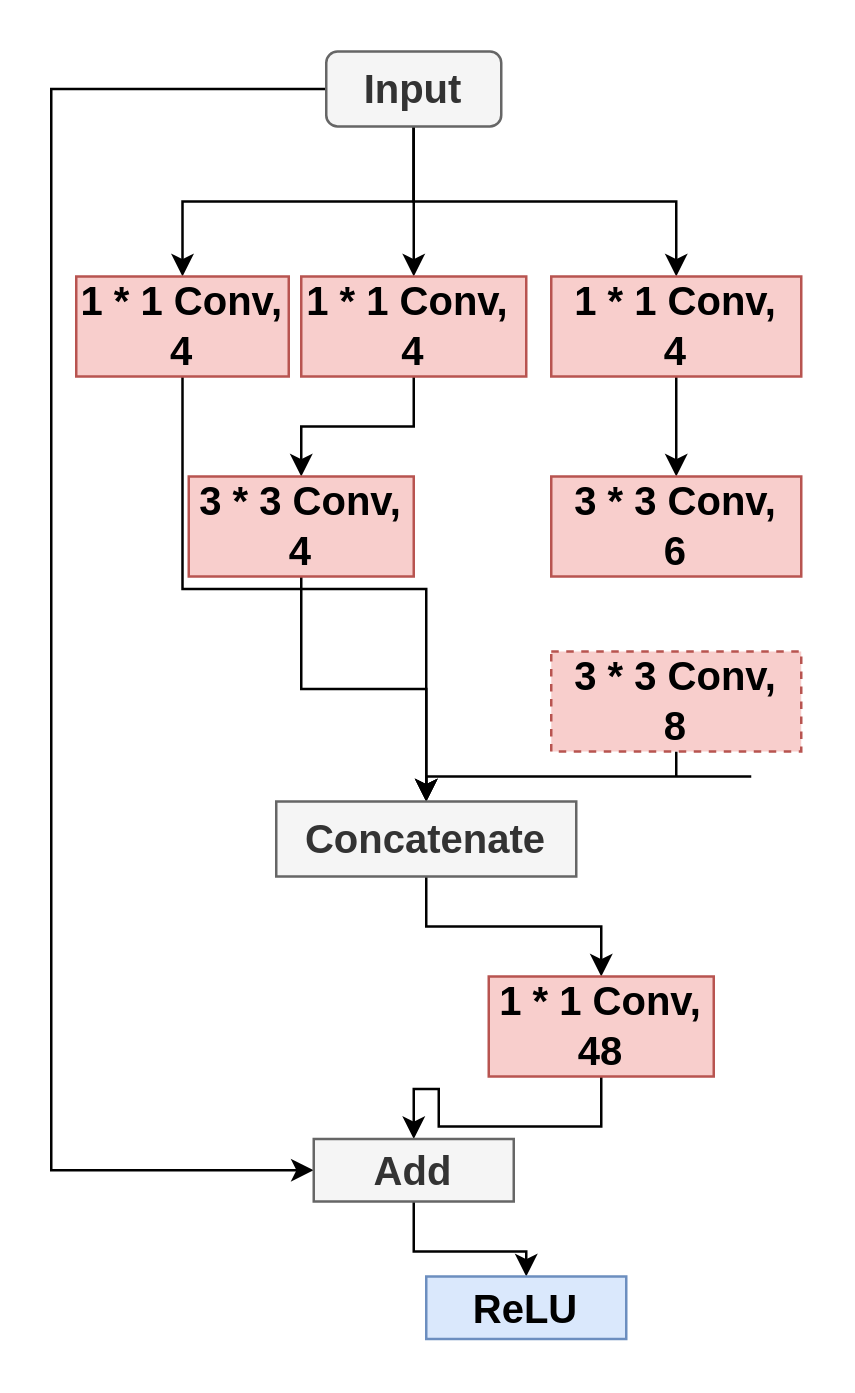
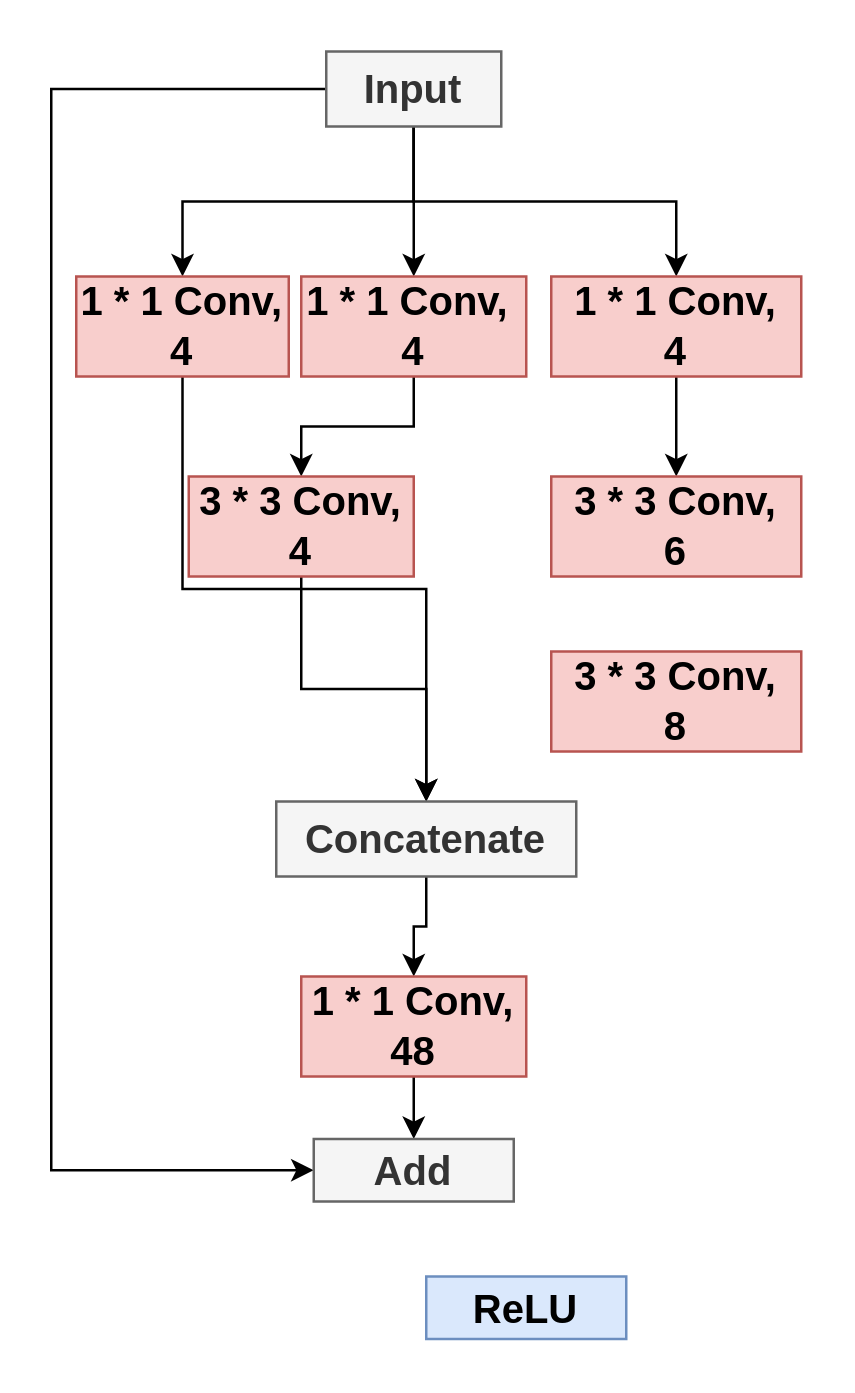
  <mxCell id="0" />
  <mxCell id="1" parent="0" />
  <mxCell id="2" style="edgeStyle=orthogonalEdgeStyle;rounded=0;orthogonalLoop=1;jettySize=auto;html=1;exitX=0.5;exitY=1;exitDx=0;exitDy=0;entryX=0.5;entryY=0;entryDx=0;entryDy=0;" parent="1" source="6" target="8" edge="1"><mxGeometry relative="1" as="geometry" /></mxCell>
  <mxCell id="3" style="edgeStyle=orthogonalEdgeStyle;rounded=0;orthogonalLoop=1;jettySize=auto;html=1;exitX=0.5;exitY=1;exitDx=0;exitDy=0;" parent="1" source="6" target="10" edge="1"><mxGeometry relative="1" as="geometry" /></mxCell>
  <mxCell id="4" style="edgeStyle=orthogonalEdgeStyle;rounded=0;orthogonalLoop=1;jettySize=auto;html=1;exitX=0.5;exitY=1;exitDx=0;exitDy=0;entryX=0.5;entryY=0;entryDx=0;entryDy=0;" parent="1" source="6" target="12" edge="1"><mxGeometry relative="1" as="geometry" /></mxCell>
  <mxCell id="5" style="edgeStyle=orthogonalEdgeStyle;rounded=0;orthogonalLoop=1;jettySize=auto;html=1;exitX=0;exitY=0.5;exitDx=0;exitDy=0;entryX=0;entryY=0.5;entryDx=0;entryDy=0;" parent="1" source="6" target="23" edge="1"><mxGeometry relative="1" as="geometry"><mxPoint x="-10" y="450" as="targetPoint" /><Array as="points"><mxPoint x="20" y="35" /><mxPoint x="20" y="468" /></Array></mxGeometry></mxCell>
- <mxCell id="6" value="Input" style="whiteSpace=wrap;html=1;fontSize=16;fontStyle=1;fillColor=#f5f5f5;fontColor=#333333;strokeColor=#666666;rounded=1;" parent="1" vertex="1"><mxGeometry x="130" y="20" width="70" height="30" as="geometry" /></mxCell>
+ <mxCell id="6" value="Input" style="rounded=0;whiteSpace=wrap;html=1;fontSize=16;fontStyle=1;fillColor=#f5f5f5;fontColor=#333333;strokeColor=#666666;" parent="1" vertex="1"><mxGeometry x="130" y="20" width="70" height="30" as="geometry" /></mxCell>
  <mxCell id="7" style="edgeStyle=orthogonalEdgeStyle;rounded=0;orthogonalLoop=1;jettySize=auto;html=1;exitX=0.5;exitY=1;exitDx=0;exitDy=0;entryX=0.5;entryY=0;entryDx=0;entryDy=0;" parent="1" source="8" target="19" edge="1"><mxGeometry relative="1" as="geometry" /></mxCell>
  <mxCell id="8" value="1 * 1 Conv, 4" style="rounded=0;whiteSpace=wrap;html=1;fontSize=16;fontStyle=1;fillColor=#f8cecc;strokeColor=#b85450;" parent="1" vertex="1"><mxGeometry x="30" y="110" width="85" height="40" as="geometry" /></mxCell>
  <mxCell id="9" value="" style="edgeStyle=orthogonalEdgeStyle;rounded=0;orthogonalLoop=1;jettySize=auto;html=1;" parent="1" source="10" target="14" edge="1"><mxGeometry relative="1" as="geometry" /></mxCell>
  <mxCell id="10" value="1 * 1 Conv,&amp;nbsp;&lt;div&gt;4&lt;/div&gt;" style="rounded=0;whiteSpace=wrap;html=1;fontSize=16;fontStyle=1;fillColor=#f8cecc;strokeColor=#b85450;" parent="1" vertex="1"><mxGeometry x="120" y="110" width="90" height="40" as="geometry" /></mxCell>
  <mxCell id="11" value="" style="edgeStyle=orthogonalEdgeStyle;rounded=0;orthogonalLoop=1;jettySize=auto;html=1;" parent="1" source="12" target="15" edge="1"><mxGeometry relative="1" as="geometry" /></mxCell>
  <mxCell id="12" value="1 * 1 Conv,&lt;div&gt;4&lt;/div&gt;" style="rounded=0;whiteSpace=wrap;html=1;fontSize=16;fontStyle=1;fillColor=#f8cecc;strokeColor=#b85450;" parent="1" vertex="1"><mxGeometry x="220" y="110" width="100" height="40" as="geometry" /></mxCell>
  <mxCell id="13" style="edgeStyle=orthogonalEdgeStyle;rounded=0;orthogonalLoop=1;jettySize=auto;html=1;exitX=0.5;exitY=1;exitDx=0;exitDy=0;entryX=0.5;entryY=0;entryDx=0;entryDy=0;" parent="1" source="14" target="19" edge="1"><mxGeometry relative="1" as="geometry" /></mxCell>
  <mxCell id="14" value="3 * 3 Conv, 4" style="rounded=0;whiteSpace=wrap;html=1;fontSize=16;fontStyle=1;fillColor=#f8cecc;strokeColor=#b85450;" parent="1" vertex="1"><mxGeometry x="75" y="190" width="90" height="40" as="geometry" /></mxCell>
  <mxCell id="15" value="3 * 3 Conv,&lt;div&gt;6&lt;/div&gt;" style="rounded=0;whiteSpace=wrap;html=1;fontSize=16;fontStyle=1;fillColor=#f8cecc;strokeColor=#b85450;" parent="1" vertex="1"><mxGeometry x="220" y="190" width="100" height="40" as="geometry" /></mxCell>
- <mxCell id="16" style="edgeStyle=orthogonalEdgeStyle;rounded=0;orthogonalLoop=1;jettySize=auto;html=1;exitX=0.5;exitY=1;exitDx=0;exitDy=0;entryX=0.5;entryY=0;entryDx=0;entryDy=0;" parent="1" source="17" target="19" edge="1"><mxGeometry relative="1" as="geometry"><Array as="points"><mxPoint x="300" y="310" /><mxPoint x="165" y="310" /></Array></mxGeometry></mxCell>
- <mxCell id="17" value="3 * 3 Conv,&lt;div&gt;8&lt;/div&gt;" style="rounded=0;whiteSpace=wrap;html=1;fontSize=16;fontStyle=1;fillColor=#f8cecc;strokeColor=#b85450;dashed=1;" parent="1" vertex="1"><mxGeometry x="220" y="260" width="100" height="40" as="geometry" /></mxCell>
+ <mxCell id="17" value="3 * 3 Conv,&lt;div&gt;8&lt;/div&gt;" style="rounded=0;whiteSpace=wrap;html=1;fontSize=16;fontStyle=1;fillColor=#f8cecc;strokeColor=#b85450;" parent="1" vertex="1"><mxGeometry x="220" y="260" width="100" height="40" as="geometry" /></mxCell>
  <mxCell id="18" value="" style="edgeStyle=orthogonalEdgeStyle;rounded=0;orthogonalLoop=1;jettySize=auto;html=1;" parent="1" source="19" target="21" edge="1"><mxGeometry relative="1" as="geometry" /></mxCell>
  <mxCell id="19" value="Concatenate" style="rounded=0;whiteSpace=wrap;html=1;fontSize=16;fontStyle=1;fillColor=#f5f5f5;fontColor=#333333;strokeColor=#666666;" parent="1" vertex="1"><mxGeometry x="110" y="320" width="120" height="30" as="geometry" /></mxCell>
  <mxCell id="20" value="" style="edgeStyle=orthogonalEdgeStyle;rounded=0;orthogonalLoop=1;jettySize=auto;html=1;" parent="1" source="21" target="23" edge="1"><mxGeometry relative="1" as="geometry" /></mxCell>
- <mxCell id="21" value="1 * 1 Conv, 48" style="rounded=0;whiteSpace=wrap;html=1;fontSize=16;fontStyle=1;fillColor=#f8cecc;strokeColor=#b85450;" parent="1" vertex="1"><mxGeometry x="195" y="390" width="90" height="40" as="geometry" /></mxCell>
- <mxCell id="22" value="" style="edgeStyle=orthogonalEdgeStyle;rounded=0;orthogonalLoop=1;jettySize=auto;html=1;" edge="1" parent="1" source="23" target="24"><mxGeometry relative="1" as="geometry" /></mxCell>
+ <mxCell id="21" value="1 * 1 Conv, 48" style="rounded=0;whiteSpace=wrap;html=1;fontSize=16;fontStyle=1;fillColor=#f8cecc;strokeColor=#b85450;" parent="1" vertex="1"><mxGeometry x="120" y="390" width="90" height="40" as="geometry" /></mxCell>
  <mxCell id="23" value="Add" style="rounded=0;whiteSpace=wrap;html=1;fontSize=16;fontStyle=1;fillColor=#f5f5f5;strokeColor=#666666;fontColor=#333333;" parent="1" vertex="1"><mxGeometry x="125" y="455" width="80" height="25" as="geometry" /></mxCell>
  <mxCell id="24" value="ReLU" style="rounded=0;whiteSpace=wrap;html=1;fontSize=16;fontStyle=1;fillColor=#dae8fc;strokeColor=#6c8ebf;" vertex="1" parent="1"><mxGeometry x="170" y="510" width="80" height="25" as="geometry" /></mxCell>
